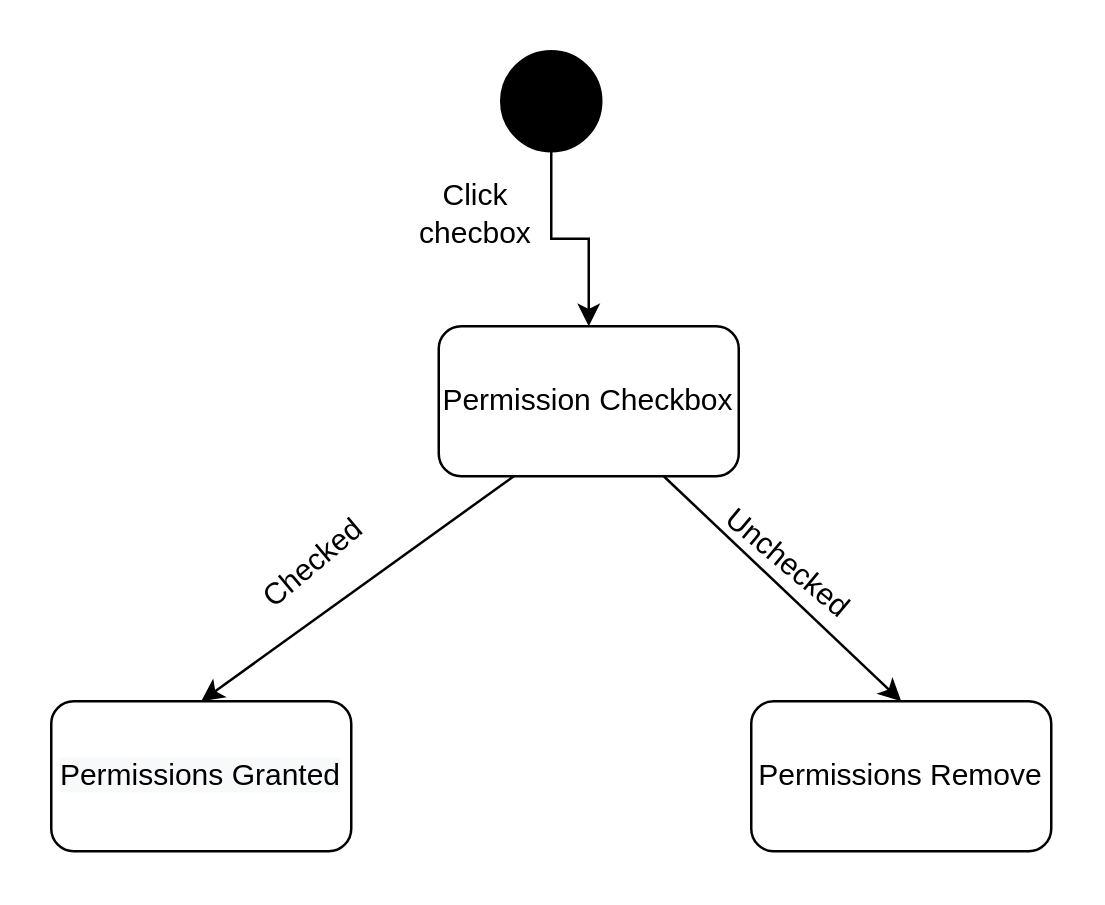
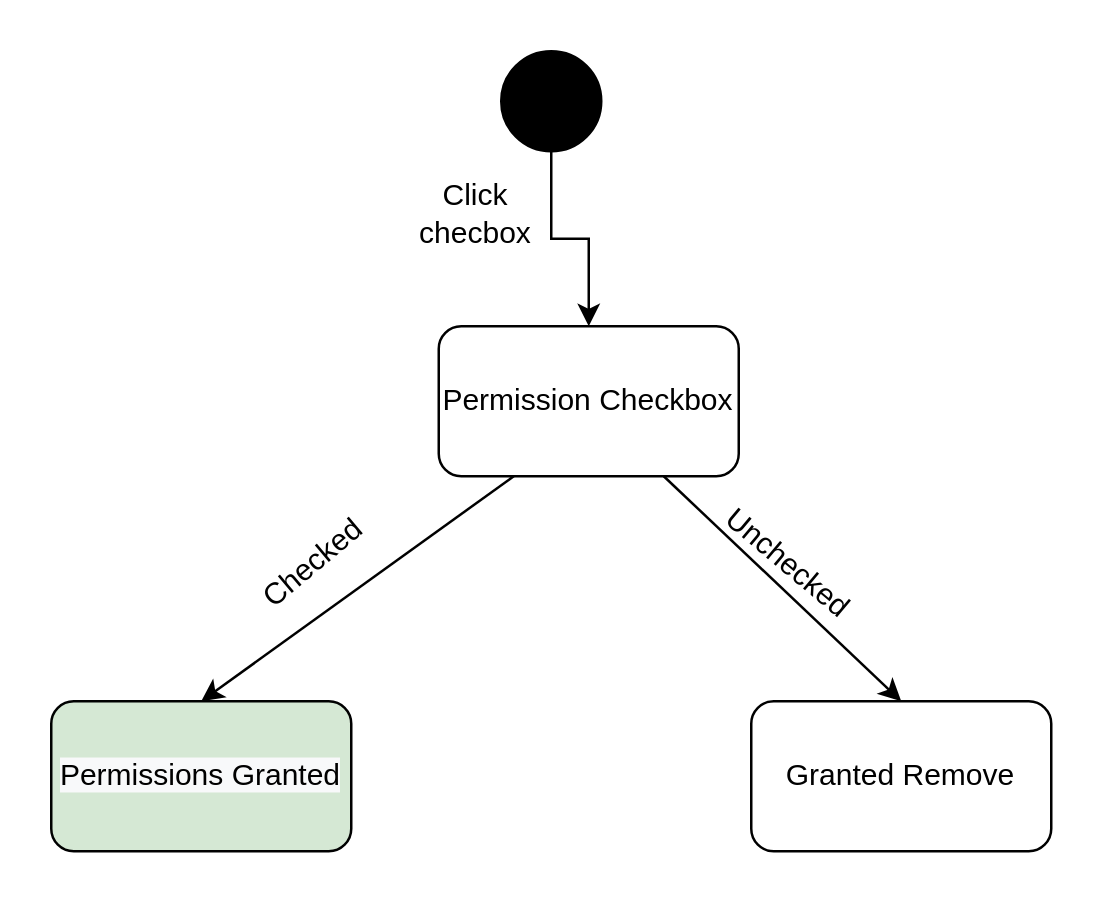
  <mxCell id="0" />
  <mxCell id="1" parent="0" />
  <mxCell id="2" style="edgeStyle=orthogonalEdgeStyle;rounded=0;orthogonalLoop=1;jettySize=auto;html=1;" parent="1" source="3" target="4" edge="1"><mxGeometry relative="1" as="geometry" /></mxCell>
  <mxCell id="3" value="" style="ellipse;shape=doubleEllipse;whiteSpace=wrap;html=1;aspect=fixed;fillColor=#000000;" parent="1" vertex="1"><mxGeometry x="200" y="20" width="40" height="40" as="geometry" /></mxCell>
  <mxCell id="4" value="Permission Checkbox" style="rounded=1;whiteSpace=wrap;html=1;" parent="1" vertex="1"><mxGeometry x="175" y="130" width="120" height="60" as="geometry" /></mxCell>
- <mxCell id="5" value="&lt;span&gt;Permissions Remove&lt;/span&gt;" style="rounded=1;whiteSpace=wrap;html=1;" parent="1" vertex="1"><mxGeometry x="300" y="280" width="120" height="60" as="geometry" /></mxCell>
+ <mxCell id="5" value="&lt;span&gt;Granted Remove&lt;/span&gt;" style="rounded=1;whiteSpace=wrap;html=1;" parent="1" vertex="1"><mxGeometry x="300" y="280" width="120" height="60" as="geometry" /></mxCell>
  <mxCell id="6" value="Checked" style="text;html=1;strokeColor=none;fillColor=none;align=center;verticalAlign=middle;whiteSpace=wrap;rounded=0;rotation=-40;" parent="1" vertex="1"><mxGeometry x="60" y="210" width="130" height="30" as="geometry" /></mxCell>
  <mxCell id="7" value="Unchecked" style="text;html=1;strokeColor=none;fillColor=none;align=center;verticalAlign=middle;whiteSpace=wrap;rounded=0;rotation=40;" parent="1" vertex="1"><mxGeometry x="250" y="210" width="130" height="30" as="geometry" /></mxCell>
- <mxCell id="8" value="&lt;span style=&quot;color: rgb(0 , 0 , 0) ; font-family: &amp;#34;helvetica&amp;#34; ; font-size: 12px ; font-style: normal ; font-weight: 400 ; letter-spacing: normal ; text-align: center ; text-indent: 0px ; text-transform: none ; word-spacing: 0px ; background-color: rgb(248 , 249 , 250) ; display: inline ; float: none&quot;&gt;Permissions Granted&lt;/span&gt;" style="rounded=1;whiteSpace=wrap;html=1;fillColor=#FFFFFF;" parent="1" vertex="1"><mxGeometry x="20" y="280" width="120" height="60" as="geometry" /></mxCell>
+ <mxCell id="8" value="&lt;span style=&quot;color: rgb(0 , 0 , 0) ; font-family: &amp;#34;helvetica&amp;#34; ; font-size: 12px ; font-style: normal ; font-weight: 400 ; letter-spacing: normal ; text-align: center ; text-indent: 0px ; text-transform: none ; word-spacing: 0px ; background-color: rgb(248 , 249 , 250) ; display: inline ; float: none&quot;&gt;Permissions Granted&lt;/span&gt;" style="rounded=1;whiteSpace=wrap;html=1;fillColor=#d5e8d4;" parent="1" vertex="1"><mxGeometry x="20" y="280" width="120" height="60" as="geometry" /></mxCell>
  <mxCell id="9" value="Click checbox" style="text;html=1;strokeColor=none;fillColor=none;align=center;verticalAlign=middle;whiteSpace=wrap;rounded=0;" parent="1" vertex="1"><mxGeometry x="160" y="70" width="60" height="30" as="geometry" /></mxCell>
  <mxCell id="10" value="" style="endArrow=classic;html=1;rounded=0;entryX=0.5;entryY=0;entryDx=0;entryDy=0;exitX=0.25;exitY=1;exitDx=0;exitDy=0;" edge="1" parent="1" source="4" target="8"><mxGeometry width="50" height="50" relative="1" as="geometry"><mxPoint x="140" y="220" as="sourcePoint" /><mxPoint x="190" y="170" as="targetPoint" /></mxGeometry></mxCell>
  <mxCell id="11" value="" style="endArrow=classic;html=1;rounded=0;entryX=0.5;entryY=0;entryDx=0;entryDy=0;exitX=0.75;exitY=1;exitDx=0;exitDy=0;" edge="1" parent="1" source="4" target="5"><mxGeometry width="50" height="50" relative="1" as="geometry"><mxPoint x="140" y="220" as="sourcePoint" /><mxPoint x="190" y="170" as="targetPoint" /></mxGeometry></mxCell>
